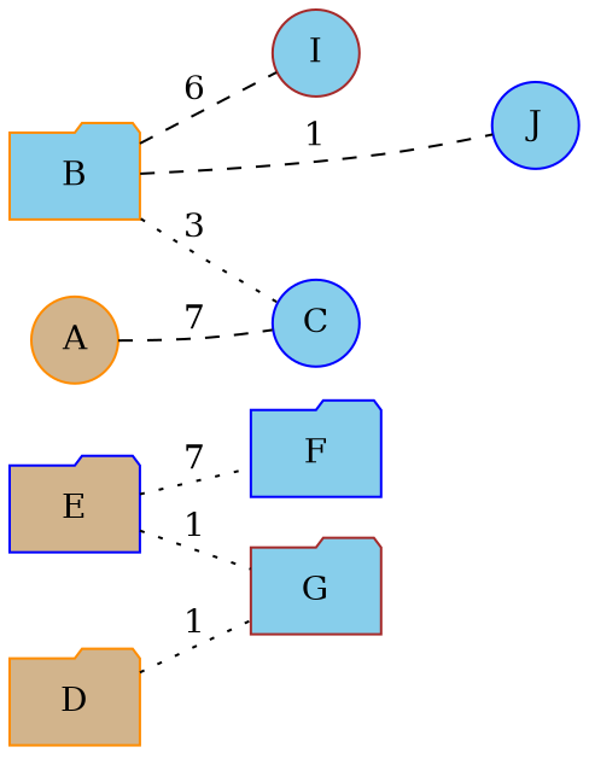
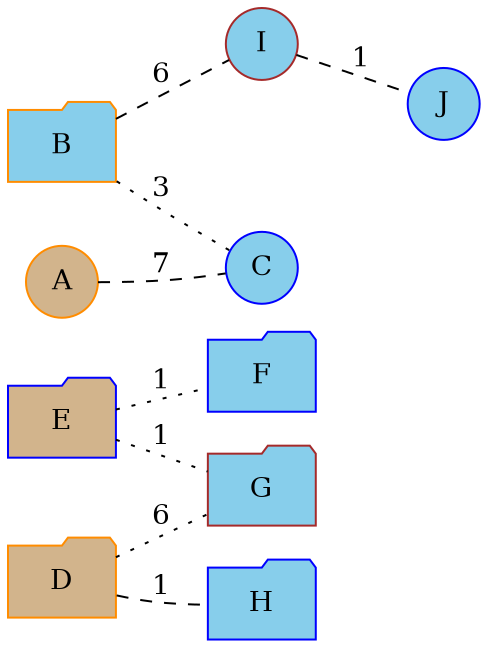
  graph {
    rankdir=LR
    node [color=blue fillcolor=skyblue shape=folder style=filled]
    edge [style=dotted]
    E [fillcolor=tan]
    G [color=brown]
    F
    D [color=darkorange fillcolor=tan]
+   H
    B [color=darkorange]
    J [shape=circle]
    C [shape=circle]
    I [color=brown shape=circle]
    A [color=darkorange fillcolor=tan shape=circle]
    E -- G [label=1]
-   E -- F [label=7]
-   D -- G [label=1]
-   B -- J [label=1 style=dashed]
+   E -- F [label=1]
+   D -- G [label=6]
+   D -- H [label=1 style=dashed]
+   I -- J [label=1 style=dashed]
    B -- C [label=3]
    B -- I [label=6 style=dashed]
    A -- C [label=7 style=dashed]
  }
